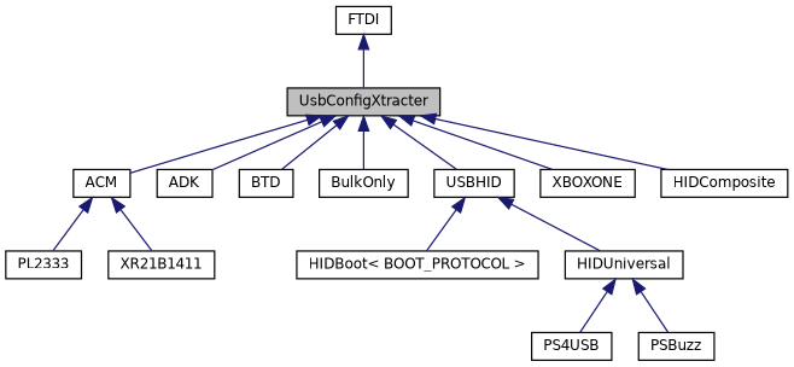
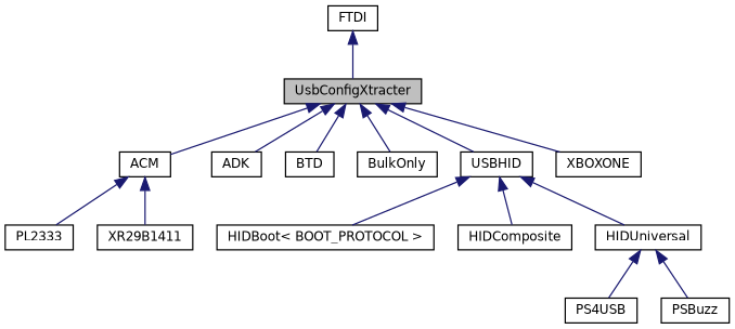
  digraph {
    node [color=black fillcolor=white fontname=Helvetica fontsize=10 shape=record style=filled]
    edge [color=midnightblue dir=back fontname=Helvetica fontsize=10 labelfontname=Helvetica labelfontsize=10 style=solid]
    n1 [fillcolor=grey75 fontcolor=black height=0.2 label=UsbConfigXtracter width=0.4]
    n2 [height=0.2 label=ACM width=0.4]
    n3 [height=0.2 label=ADK width=0.4]
    n4 [height=0.2 label=BTD width=0.4]
    n5 [height=0.2 label=BulkOnly width=0.4]
    n6 [height=0.2 label=USBHID width=0.4]
    n7 [height=0.2 label=XBOXONE width=0.4]
    n8 [height=0.2 label=PL2333 width=0.4]
-   n9 [height=0.2 label=XR21B1411 width=0.4]
+   n9 [height=0.2 label=XR29B1411 width=0.4]
    n10 [height=0.2 label=FTDI width=0.4]
    n11 [height=0.2 label="HIDBoot\< BOOT_PROTOCOL \>" width=0.4]
    n12 [height=0.2 label=HIDComposite width=0.4]
    n13 [height=0.2 label=HIDUniversal width=0.4]
    n14 [height=0.2 label=PS4USB width=0.4]
    n15 [height=0.2 label=PSBuzz width=0.4]
    n1 -> n2
    n1 -> n3
    n1 -> n4
    n1 -> n5
    n1 -> n6
    n1 -> n7
    n2 -> n8
    n2 -> n9
    n6 -> n11
-   n1 -> n12
+   n6 -> n12
    n6 -> n13
    n10 -> n1
    n13 -> n14
    n13 -> n15
  }
